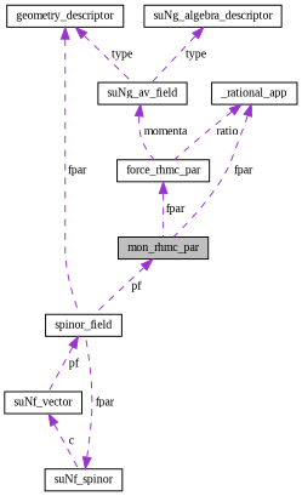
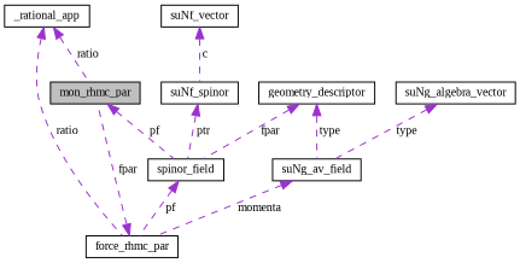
  digraph {
    fontname="Liberation Serif"
    node [color=black fillcolor=white fontname="Liberation Serif" fontsize=10 shape=record style=filled]
    edge [color=darkorchid3 dir=back fontname="Liberation Serif" fontsize=10 labelfontname=Helvetica labelfontsize=10 style=dashed]
    n1 [fillcolor=grey75 fontcolor=black height=0.2 label=mon_rhmc_par width=0.4]
    n2 [height=0.2 label=spinor_field width=0.4]
    n3 [height=0.2 label=_rational_app width=0.4]
    n4 [height=0.2 label=force_rhmc_par width=0.4]
    n5 [height=0.2 label=geometry_descriptor width=0.4]
    n6 [height=0.2 label=suNg_av_field width=0.4]
    n7 [height=0.2 label=suNf_spinor width=0.4]
    n8 [height=0.2 label=suNf_vector width=0.4]
-   n9 [height=0.2 label=suNg_algebra_descriptor width=0.4]
+   n9 [height=0.2 label=suNg_algebra_vector width=0.4]
    n1 -> n2 [label=" pf"]
-   n2 -> n8 [label=" pf"]
-   n3 -> n1 [label=" fpar"]
+   n2 -> n4 [label=" pf"]
+   n3 -> n1 [label=" ratio"]
    n3 -> n4 [label=" ratio"]
    n4 -> n1 [label=" fpar"]
    n5 -> n2 [label=" fpar"]
    n5 -> n6 [label=" type"]
    n6 -> n4 [label=" momenta"]
-   n7 -> n2 [label=" fpar"]
+   n7 -> n2 [label=" ptr"]
    n8 -> n7 [label=" c"]
    n9 -> n6 [label=" type"]
  }
